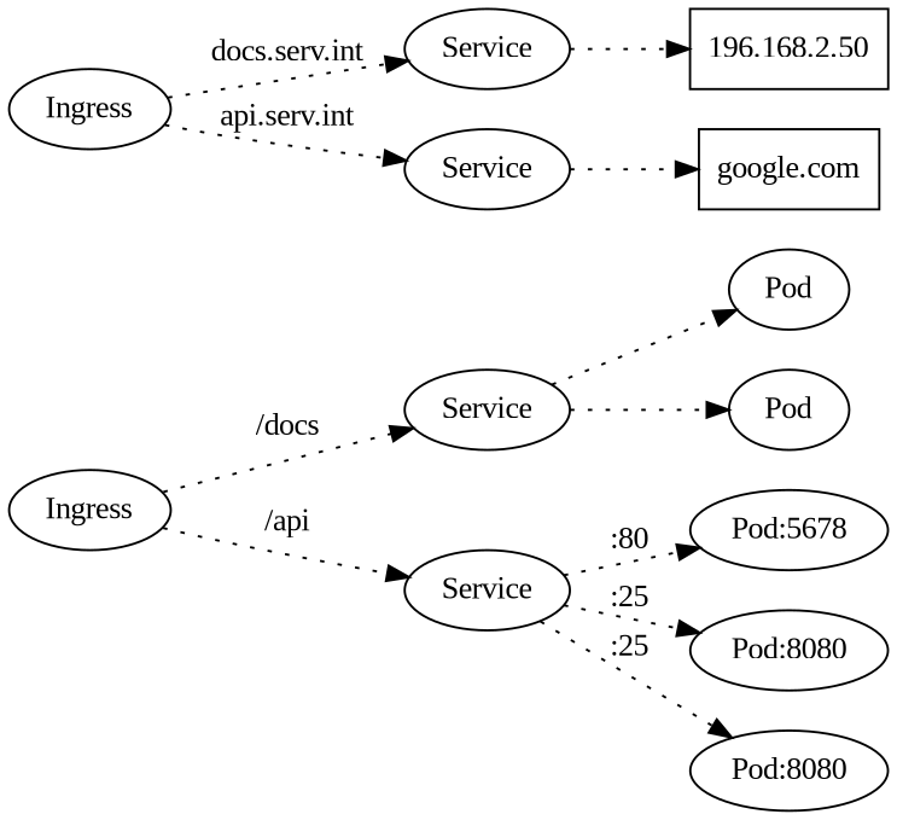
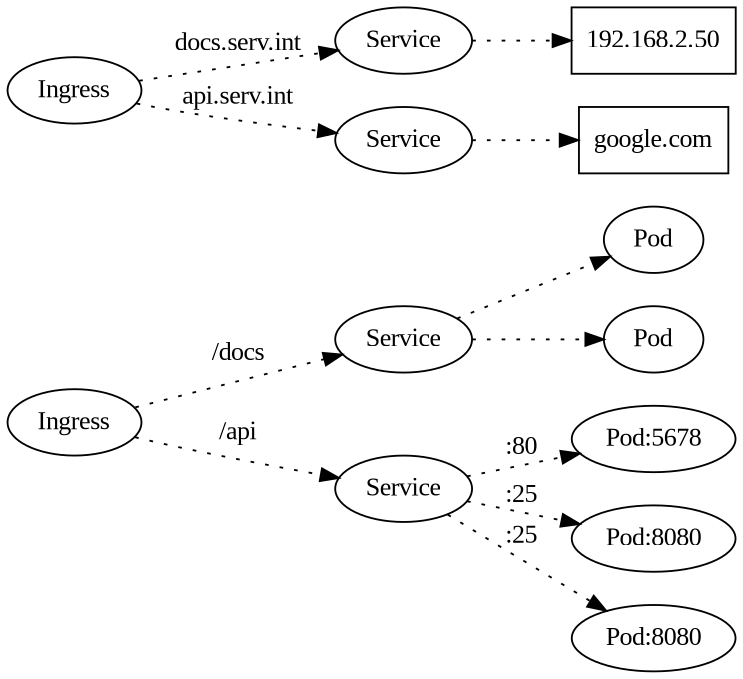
  digraph {
    rankdir=LR
    fontname="Liberation Serif"
    node [fontname="Liberation Serif"]
    edge [arrowType=open style=dotted fontname="Liberation Serif"]
    n1 [label=Service]
    n2 [label=Service]
    n3 [label=Service]
    n4 [label=Service]
    n5 [label=Ingress]
    n6 [label=Ingress]
    n7 [label=Pod]
    n8 [label=Pod]
    n9 [label="Pod:5678"]
    n10 [label="Pod:8080"]
    n11 [label="Pod:8080"]
-   n12 [label="196.168.2.50" shape=rect]
+   n12 [label="192.168.2.50" shape=rect]
    n13 [label="google.com" shape=rect]
    subgraph sub_1 {
      rank=same
      n1
      n2
      n3
      n4
    }
    subgraph cluster_2 {
      label="K8s Cluster"
    }
    n1 -> n7
    n1 -> n8
    n2 -> n9 [label=":80"]
    n2 -> n10 [label=":25"]
    n2 -> n11 [label=":25"]
    n3 -> n12
    n4 -> n13
    n5 -> n1 [label="/docs"]
    n5 -> n2 [label="/api"]
    n6 -> n3 [label="docs.serv.int"]
    n6 -> n4 [label="api.serv.int"]
  }
